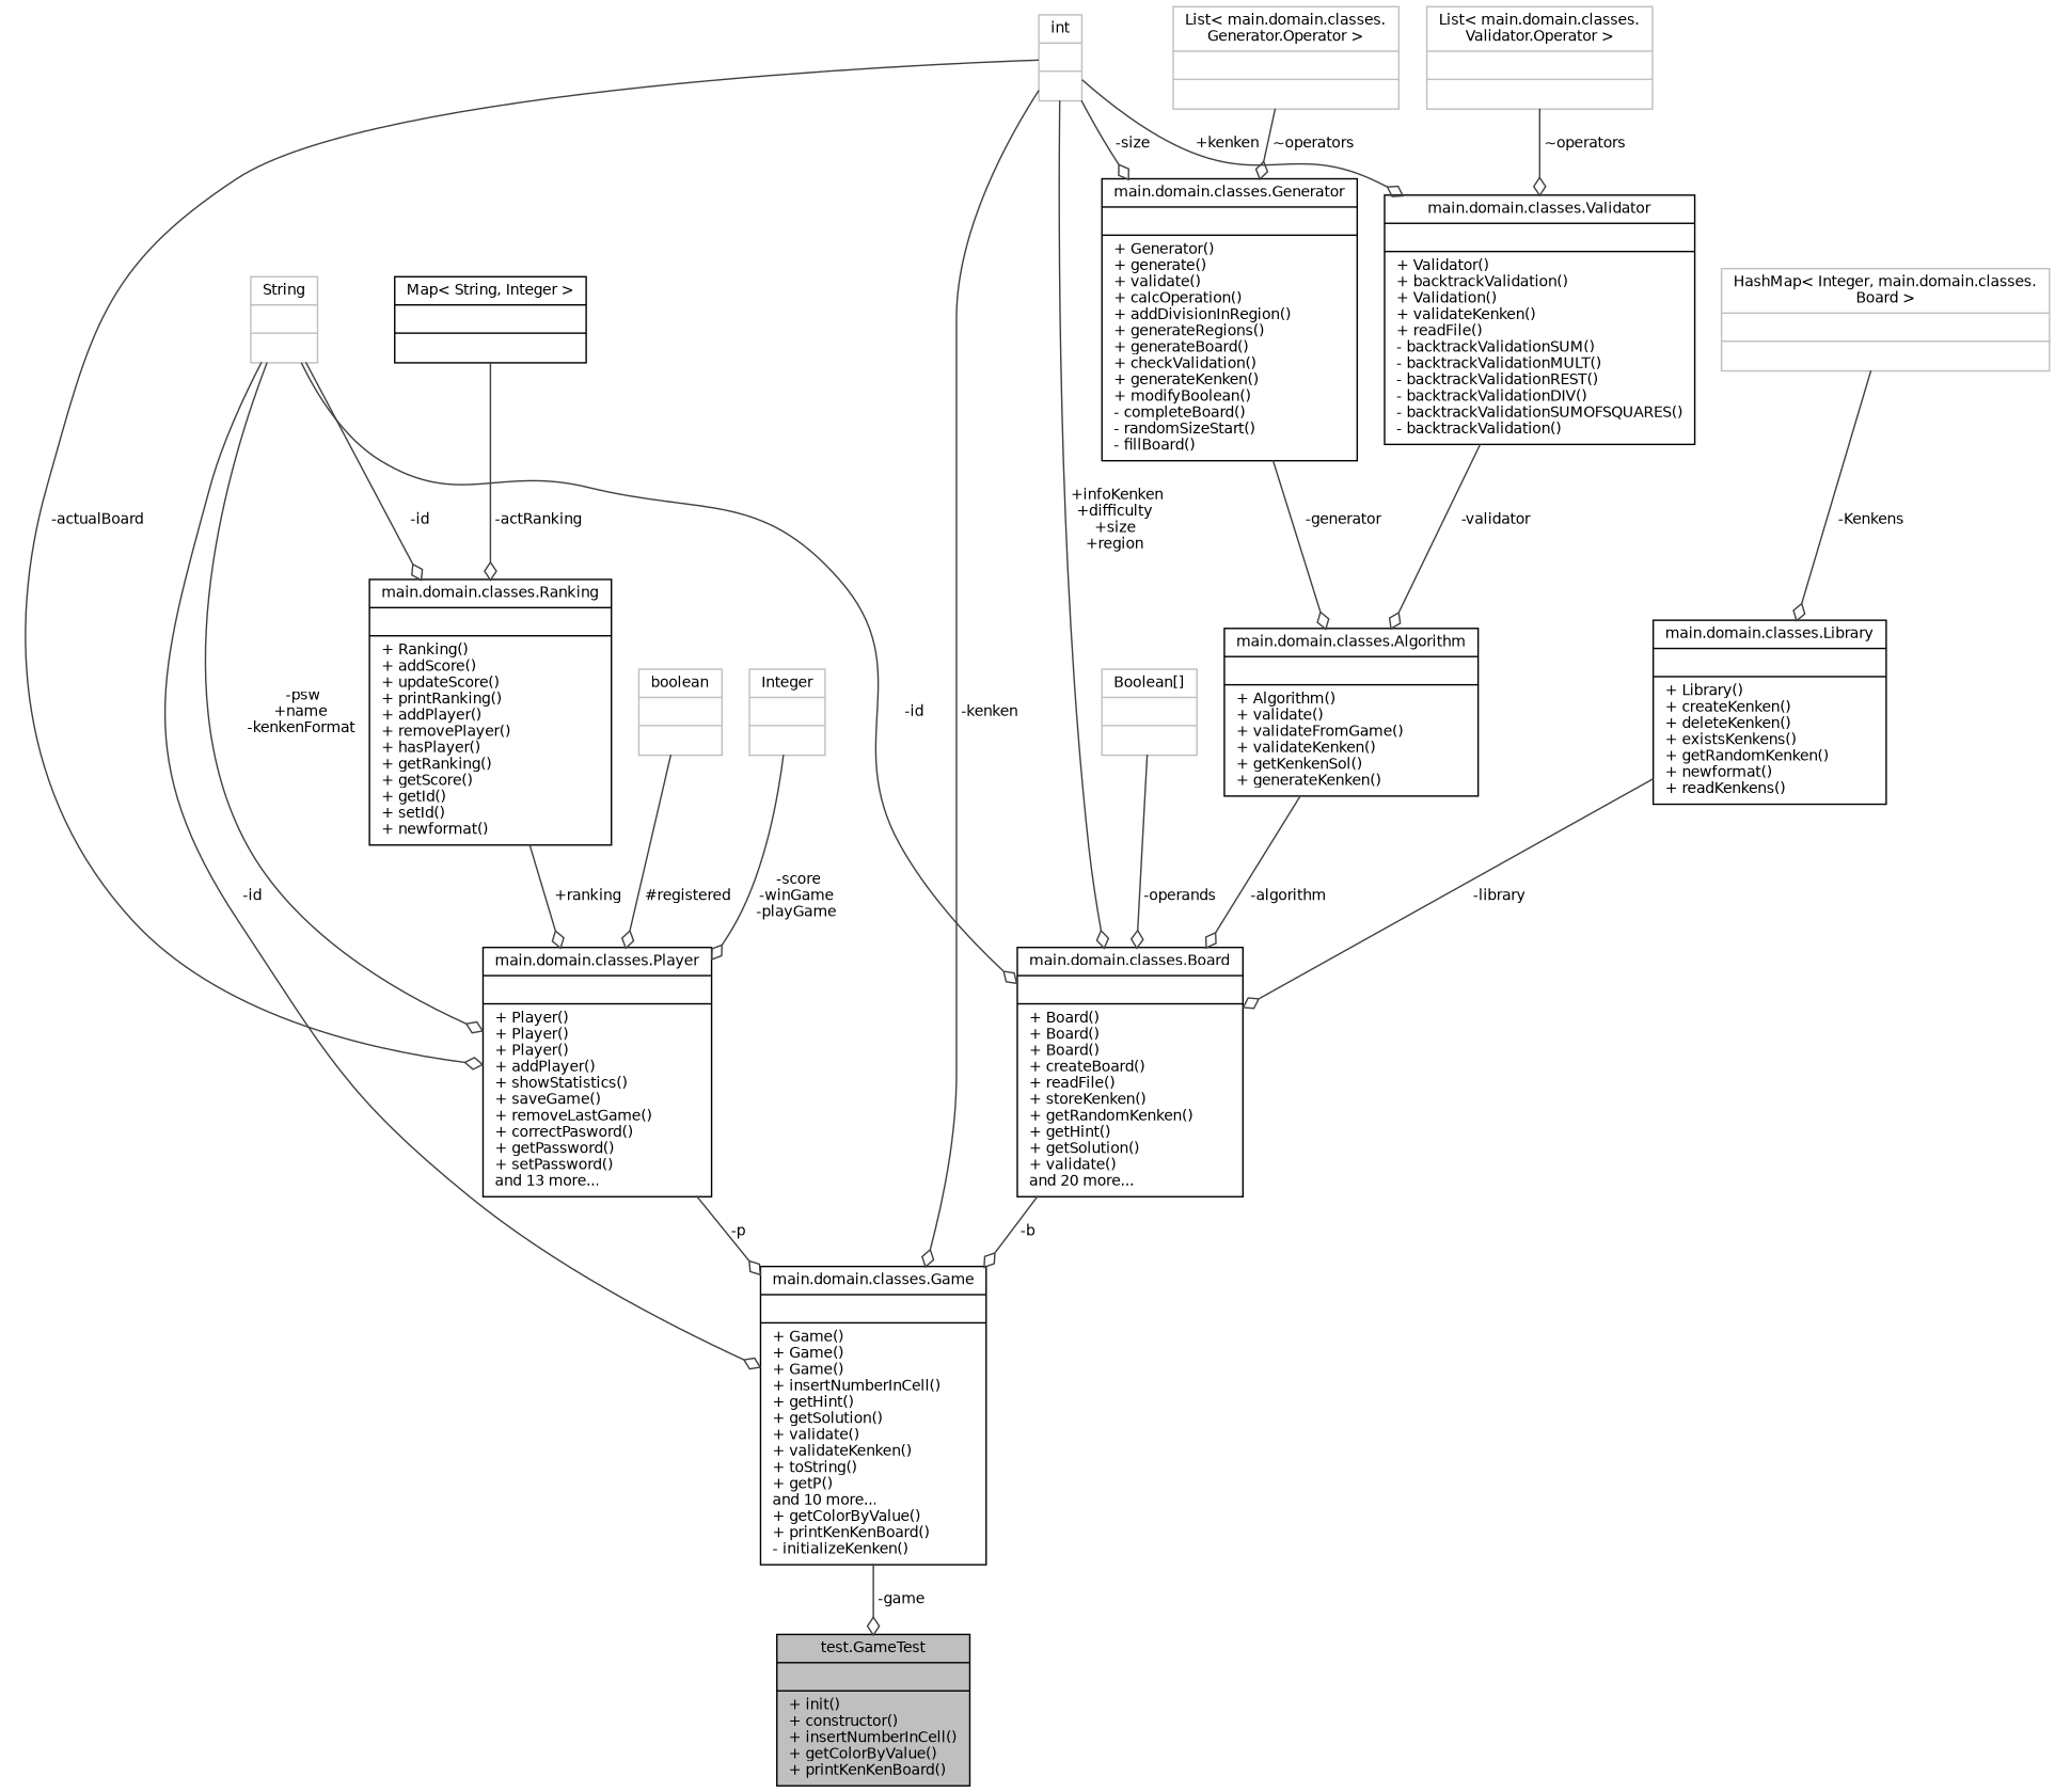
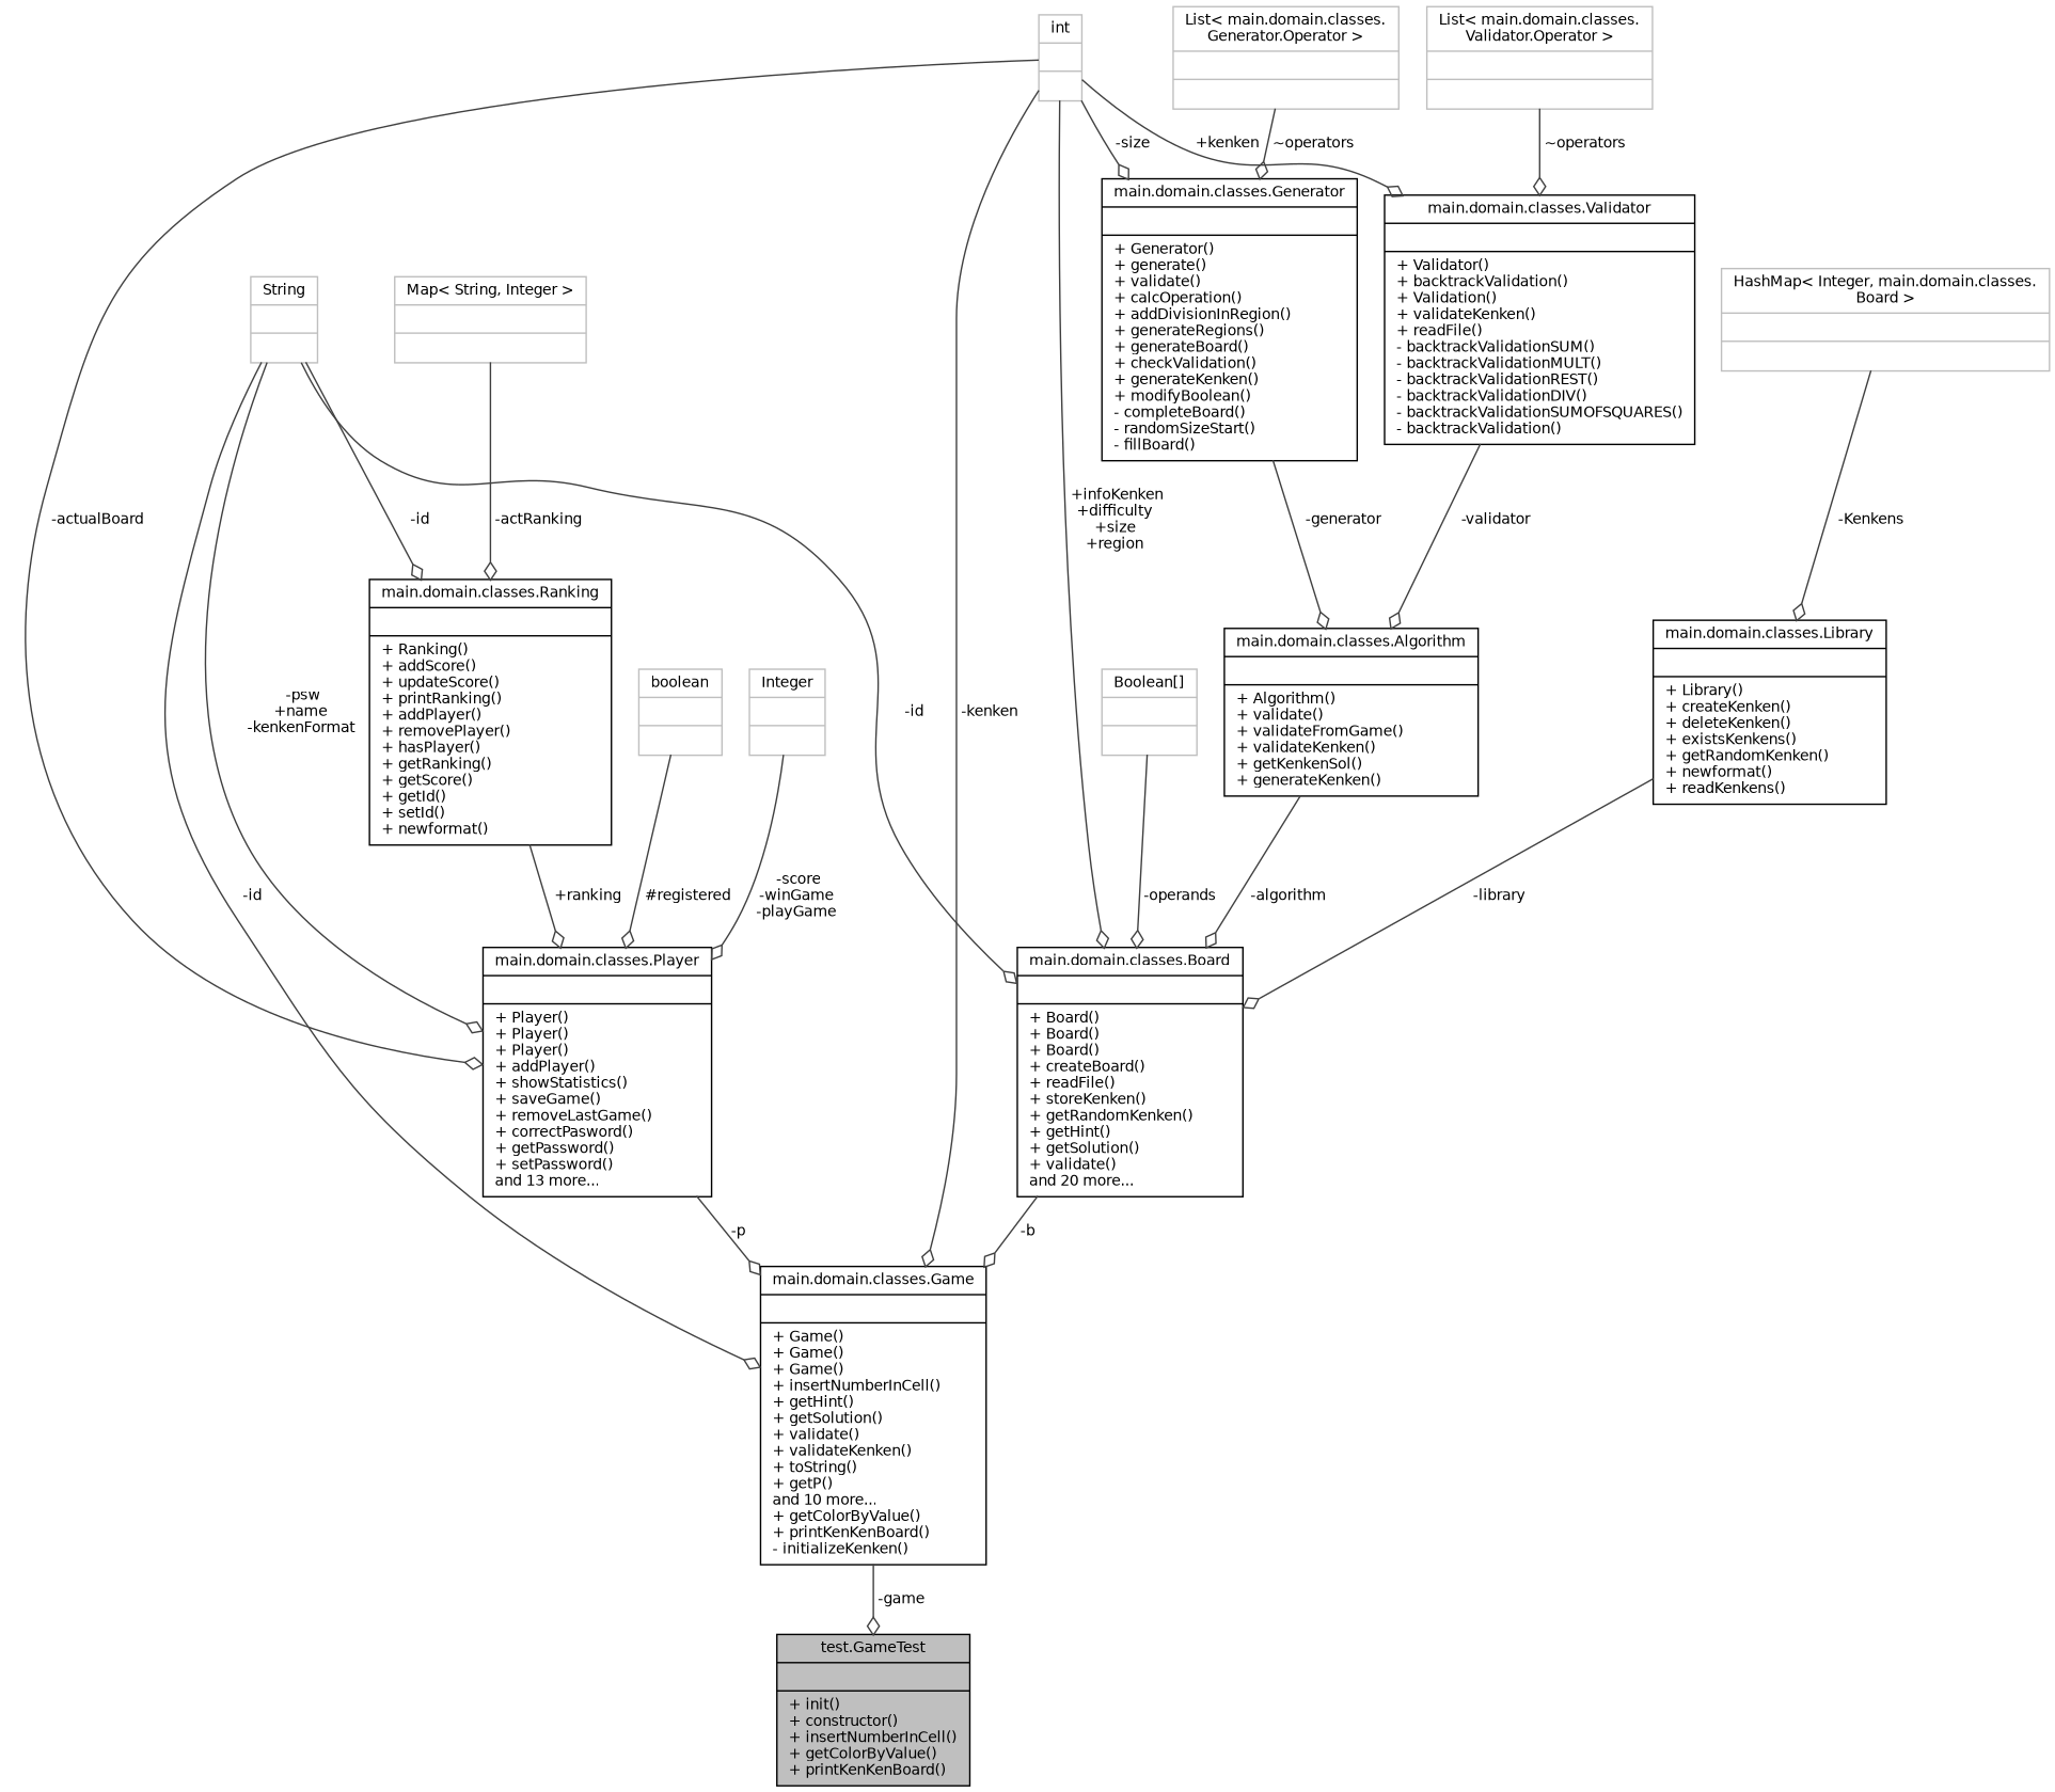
  digraph {
    node [color=black fillcolor=white fontname=Helvetica fontsize=10 shape=record style=filled]
    edge [arrowhead=odiamond color=grey25 fontname=Helvetica fontsize=10 labelfontname=Helvetica labelfontsize=10 style=solid]
    n1 [fillcolor=grey75 fontcolor=black height=0.2 label="{test.GameTest\n||+ init()\l+ constructor()\l+ insertNumberInCell()\l+ getColorByValue()\l+ printKenKenBoard()\l}" width=0.4]
    n2 [height=0.2 label="{main.domain.classes.Game\n||+ Game()\l+ Game()\l+ Game()\l+ insertNumberInCell()\l+ getHint()\l+ getSolution()\l+ validate()\l+ validateKenken()\l+ toString()\l+ getP()\land 10 more...\l+ getColorByValue()\l+ printKenKenBoard()\l- initializeKenken()\l}" width=0.4]
    n3 [color=grey75 height=0.2 label="{String\n||}" width=0.4]
    n4 [height=0.2 label="{main.domain.classes.Player\n||+ Player()\l+ Player()\l+ Player()\l+ addPlayer()\l+ showStatistics()\l+ saveGame()\l+ removeLastGame()\l+ correctPasword()\l+ getPassword()\l+ setPassword()\land 13 more...\l}" width=0.4]
    n5 [height=0.2 label="{main.domain.classes.Ranking\n||+ Ranking()\l+ addScore()\l+ updateScore()\l+ printRanking()\l+ addPlayer()\l+ removePlayer()\l+ hasPlayer()\l+ getRanking()\l+ getScore()\l+ getId()\l+ setId()\l+ newformat()\l}" width=0.4]
    n6 [height=0.2 label="{main.domain.classes.Board\n||+ Board()\l+ Board()\l+ Board()\l+ createBoard()\l+ readFile()\l+ storeKenken()\l+ getRandomKenken()\l+ getHint()\l+ getSolution()\l+ validate()\land 20 more...\l}" width=0.4]
    n7 [color=grey75 height=0.2 label="{Integer\n||}" width=0.4]
-   n8 [height=0.2 label="{Map\< String, Integer \>\n||}" width=0.4]
+   n8 [color=grey75 height=0.2 label="{Map\< String, Integer \>\n||}" width=0.4]
    n9 [color=grey75 height=0.2 label="{int\n||}" width=0.4]
    n10 [height=0.2 label="{main.domain.classes.Validator\n||+ Validator()\l+ backtrackValidation()\l+ Validation()\l+ validateKenken()\l+ readFile()\l- backtrackValidationSUM()\l- backtrackValidationMULT()\l- backtrackValidationREST()\l- backtrackValidationDIV()\l- backtrackValidationSUMOFSQUARES()\l- backtrackValidation()\l}" width=0.4]
    n11 [height=0.2 label="{main.domain.classes.Generator\n||+ Generator()\l+ generate()\l+ validate()\l+ calcOperation()\l+ addDivisionInRegion()\l+ generateRegions()\l+ generateBoard()\l+ checkValidation()\l+ generateKenken()\l+ modifyBoolean()\l- completeBoard()\l- randomSizeStart()\l- fillBoard()\l}" width=0.4]
    n12 [height=0.2 label="{main.domain.classes.Algorithm\n||+ Algorithm()\l+ validate()\l+ validateFromGame()\l+ validateKenken()\l+ getKenkenSol()\l+ generateKenken()\l}" width=0.4]
    n13 [color=grey75 height=0.2 label="{boolean\n||}" width=0.4]
    n14 [height=0.2 label="{main.domain.classes.Library\n||+ Library()\l+ createKenken()\l+ deleteKenken()\l+ existsKenkens()\l+ getRandomKenken()\l+ newformat()\l+ readKenkens()\l}" width=0.4]
    n15 [color=grey75 height=0.2 label="{HashMap\< Integer, main.domain.classes.\lBoard \>\n||}" width=0.4]
    n16 [color=grey75 height=0.2 label="{Boolean[]\n||}" width=0.4]
    n17 [color=grey75 height=0.2 label="{List\< main.domain.classes.\lValidator.Operator \>\n||}" width=0.4]
    n18 [color=grey75 height=0.2 label="{List\< main.domain.classes.\lGenerator.Operator \>\n||}" width=0.4]
    n2 -> n1 [label=" -game"]
    n3 -> n2 [label=" -id"]
    n3 -> n4 [label=" -psw\n+name\n-kenkenFormat"]
    n3 -> n5 [label=" -id"]
    n3 -> n6 [label=" -id"]
    n4 -> n2 [label=" -p"]
    n5 -> n4 [label=" +ranking"]
    n6 -> n2 [label=" -b"]
    n7 -> n4 [label=" -score\n-winGame\n-playGame"]
    n8 -> n5 [label=" -actRanking"]
    n9 -> n2 [label=" -kenken"]
    n9 -> n4 [label=" -actualBoard"]
    n9 -> n6 [label=" +infoKenken\n+difficulty\n+size\n+region"]
    n9 -> n10 [label=" +kenken"]
    n9 -> n11 [label=" -size"]
    n10 -> n12 [label=" -validator"]
    n11 -> n12 [label=" -generator"]
    n12 -> n6 [label=" -algorithm"]
    n13 -> n4 [label=" #registered"]
    n14 -> n6 [label=" -library"]
    n15 -> n14 [label=" -Kenkens"]
    n16 -> n6 [label=" -operands"]
    n17 -> n10 [label=" ~operators"]
    n18 -> n11 [label=" ~operators"]
  }
